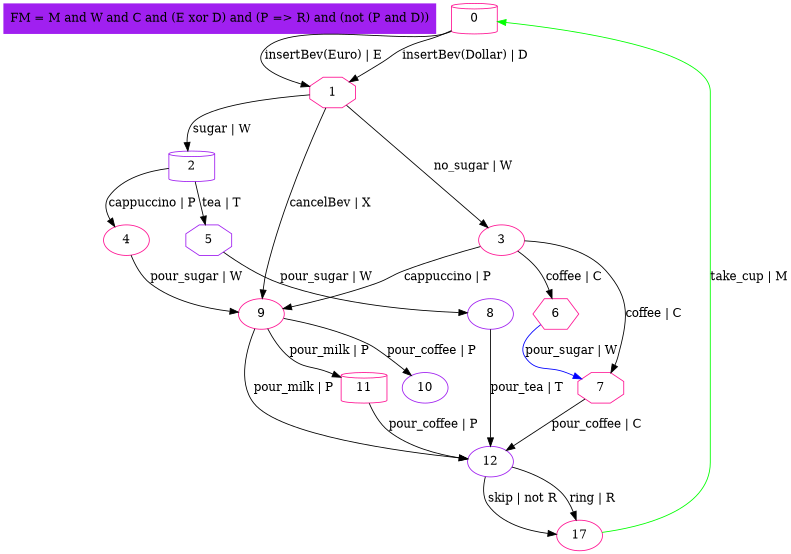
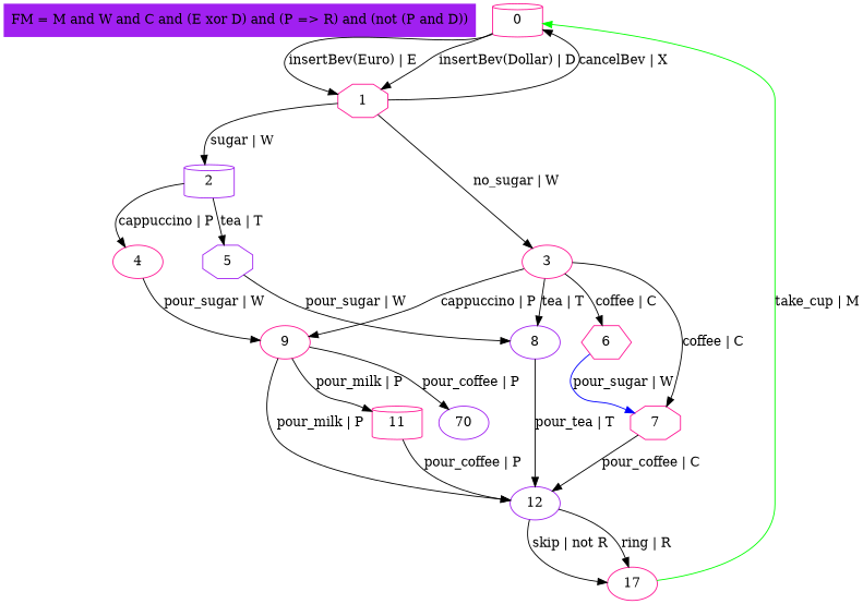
  digraph {
    FM="M and W and C and (E xor D) and (P => R) and (not (P and D))"
    node [color=deeppink shape=ellipse]
    n1 [color=purple label="FM = M and W and C and (E xor D) and (P => R) and (not (P and D))" shape=plaintext style=filled]
    0 [initial=True shape=cylinder]
    1 [shape=octagon]
    2 [color=purple shape=cylinder]
    3
    5 [color=purple shape=octagon]
    4
    6 [shape=hexagon]
    9
    8 [color=purple]
    7 [shape=octagon]
    11 [shape=cylinder]
-   10 [color=purple]
+   10 [color=purple label=70]
    12 [color=purple]
    n15 [label=17]
    0 -> 1 [label="insertBev(Euro) | E"]
    0 -> 1 [label="insertBev(Dollar) | D"]
-   1 -> 9 [label="cancelBev | X"]
+   1 -> 0 [label="cancelBev | X"]
    1 -> 2 [label="sugar | W"]
    1 -> 3 [label="no_sugar | W"]
    2 -> 5 [label="tea | T"]
    2 -> 4 [label="cappuccino | P"]
    3 -> 6 [label="coffee | C"]
    3 -> 9 [label="cappuccino | P"]
+   3 -> 8 [label="tea | T"]
    3 -> 7 [label="coffee | C"]
    5 -> 8 [label="pour_sugar | W"]
    4 -> 9 [label="pour_sugar | W"]
    6 -> 7 [color=blue label="pour_sugar | W"]
    9 -> 11 [label="pour_milk | P"]
    9 -> 10 [label="pour_coffee | P"]
    9 -> 12 [label="pour_milk | P"]
    8 -> 12 [label="pour_tea | T"]
    7 -> 12 [label="pour_coffee | C"]
    11 -> 12 [label="pour_coffee | P"]
    12 -> n15 [label="ring | R"]
    12 -> n15 [label="skip | not R"]
    n15 -> 0 [color=green label="take_cup | M"]
  }
